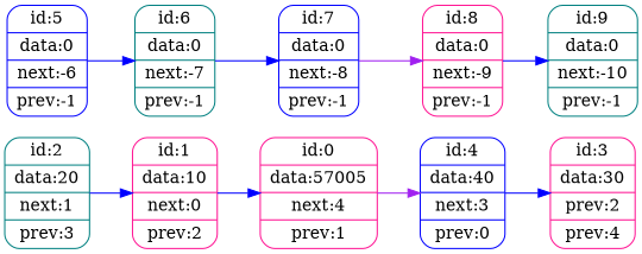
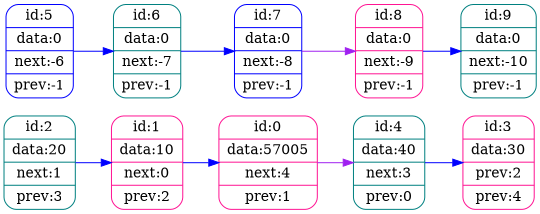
  digraph {
    rankdir=LR
    node [color=deeppink shape=record style=rounded]
    edge [color=blue]
    n1 [label="{ id:0 } | data:57005 | next:4 | prev:1 }"]
-   n2 [color=blue label="{ id:4 } | data:40 | next:3 | prev:0 }"]
+   n2 [color=teal label="{ id:4 } | data:40 | next:3 | prev:0 }"]
    n3 [label="{ id:3 } | data:30 | prev:2 | prev:4 }"]
    n4 [label="{ id:1 } | data:10 | next:0 | prev:2 }"]
    n5 [color=teal label="{ id:2 } | data:20 | next:1 | prev:3 }"]
    n6 [color=blue label="{ id:5 } | data:0 | next:-6 | prev:-1 }"]
    n7 [color=teal label="{ id:6 } | data:0 | next:-7 | prev:-1 }"]
    n8 [color=blue label="{ id:7 } | data:0 | next:-8 | prev:-1 }"]
    n9 [label="{ id:8 } | data:0 | next:-9 | prev:-1 }"]
    n10 [color=teal label="{ id:9 } | data:0 | next:-10 | prev:-1 }"]
    n1 -> n2 [color=purple]
    n2 -> n3
    n4 -> n1
    n5 -> n4
    n6 -> n7
    n7 -> n8
    n8 -> n9 [color=purple]
    n9 -> n10
  }
